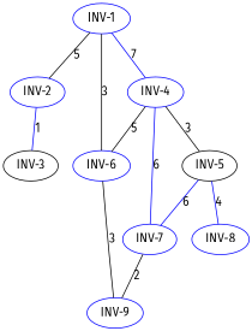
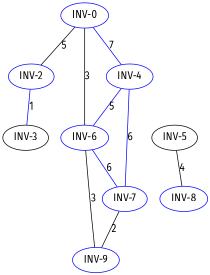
  strict graph {
    fontname="Fira Sans"
    node [color=blue fontname="Fira Sans"]
    edge [color=black fontname="Fira Sans"]
-   n1 [label="INV-1"]
+   n1 [label="INV-0"]
    n2 [label="INV-2"]
    n3 [label="INV-4"]
    n4 [label="INV-6"]
    n5 [color=black label="INV-3"]
    n6 [color=black label="INV-5"]
    n7 [label="INV-7"]
    n8 [label="INV-9"]
    n9 [label="INV-8"]
    n1 -- n2 [label=5]
    n1 -- n3 [color=blue label=7]
    n1 -- n4 [label=3]
    n2 -- n5 [color=blue label=1]
-   n3 -- n4 [label=5]
-   n3 -- n6 [label=3]
+   n3 -- n4 [color=blue label=5]
    n3 -- n7 [color=blue label=6]
-   n6 -- n7 [color=blue label=6]
+   n4 -- n7 [color=blue label=6]
    n4 -- n8 [label=3]
-   n6 -- n9 [color=blue label=4]
+   n6 -- n9 [label=4]
    n7 -- n8 [label=2]
  }
